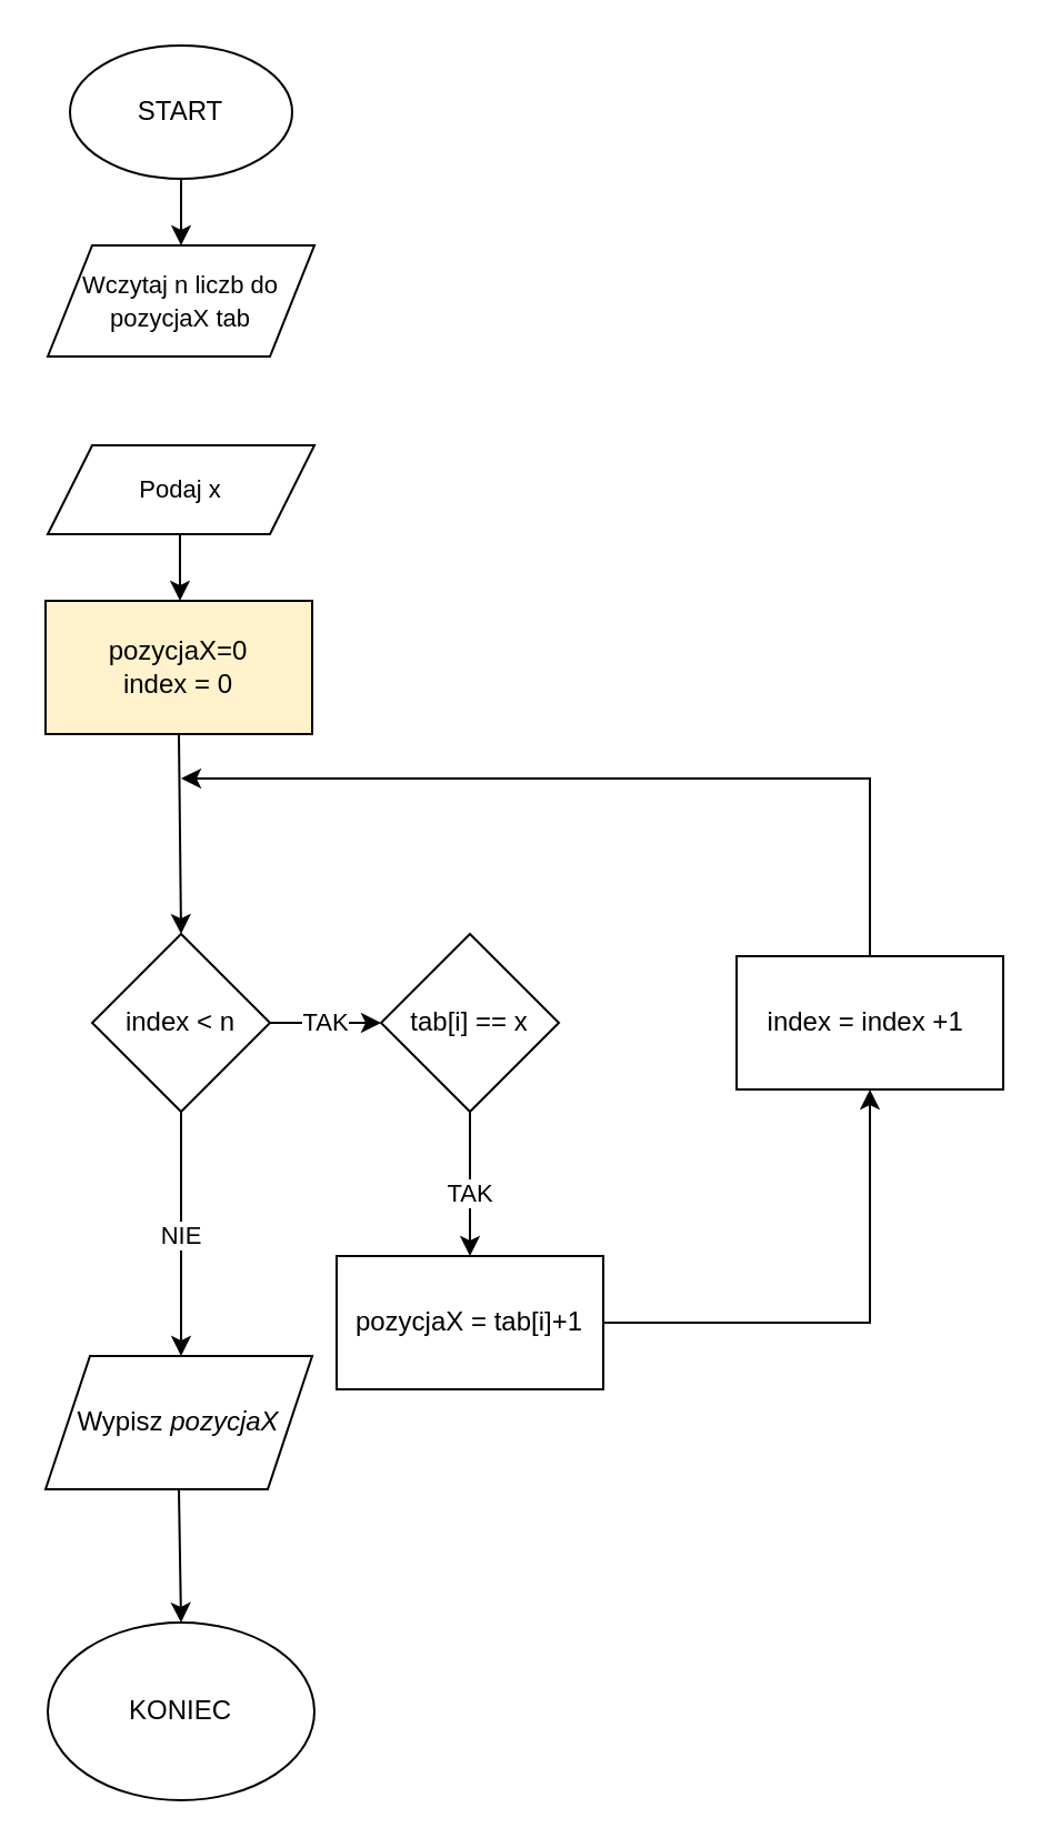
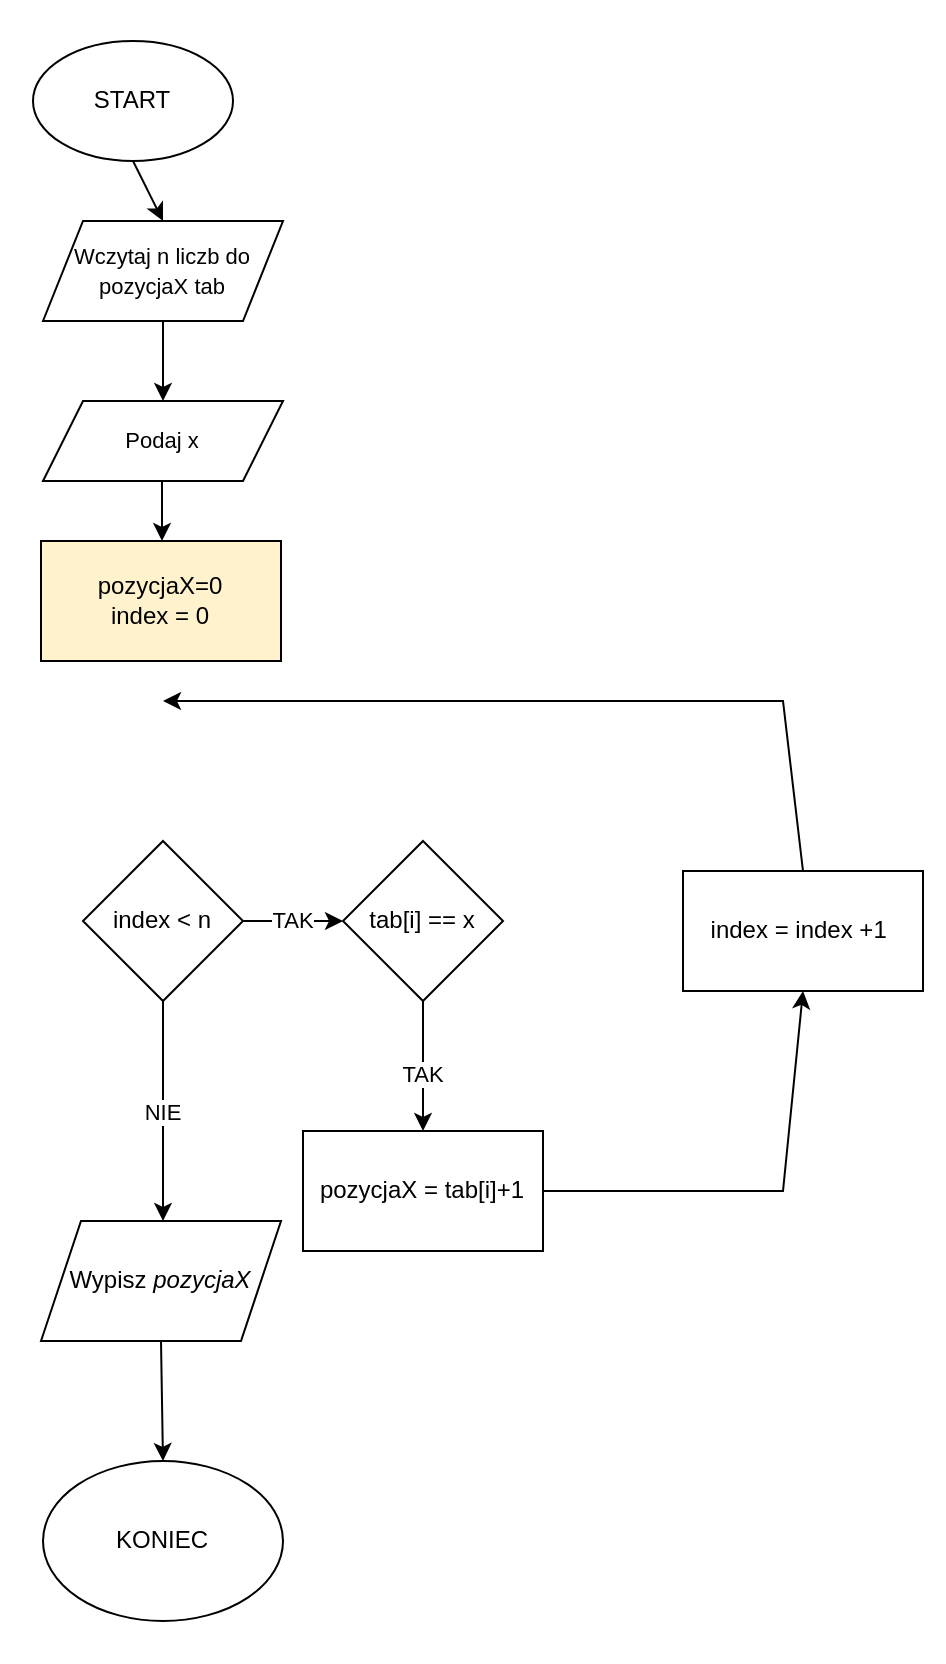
  <mxCell id="0" />
  <mxCell id="1" parent="0" />
- <mxCell id="2" value="START" style="ellipse;whiteSpace=wrap;html=1;" parent="1" vertex="1"><mxGeometry x="31" y="20" width="100" height="60" as="geometry" /></mxCell>
+ <mxCell id="2" value="START" style="ellipse;whiteSpace=wrap;html=1;" parent="1" vertex="1"><mxGeometry x="16" y="20" width="100" height="60" as="geometry" /></mxCell>
  <mxCell id="3" value="" style="endArrow=classic;html=1;rounded=0;exitX=0.5;exitY=1;exitDx=0;exitDy=0;" parent="1" source="2" edge="1"><mxGeometry width="50" height="50" relative="1" as="geometry"><mxPoint x="411" y="360" as="sourcePoint" /><mxPoint x="81" y="110" as="targetPoint" /></mxGeometry></mxCell>
  <mxCell id="4" value="&lt;font style=&quot;font-size: 11px;&quot;&gt;Wczytaj n liczb do pozycjaX tab&lt;/font&gt;" style="shape=parallelogram;perimeter=parallelogramPerimeter;whiteSpace=wrap;html=1;fixedSize=1;" parent="1" vertex="1"><mxGeometry x="21" y="110" width="120" height="50" as="geometry" /></mxCell>
  <mxCell id="5" value="" style="endArrow=classic;html=1;rounded=0;" parent="1" edge="1"><mxGeometry width="50" height="50" relative="1" as="geometry"><mxPoint x="81" y="220" as="sourcePoint" /><mxPoint x="80.5" y="270" as="targetPoint" /><Array as="points"><mxPoint x="80.5" y="230" /></Array></mxGeometry></mxCell>
  <mxCell id="6" value="pozycjaX=0&lt;br&gt;index = 0" style="rounded=0;whiteSpace=wrap;html=1;fillColor=#fff2cc;" parent="1" vertex="1"><mxGeometry x="20" y="270" width="120" height="60" as="geometry" /></mxCell>
  <mxCell id="7" value="index &amp;lt; n" style="rhombus;whiteSpace=wrap;html=1;" parent="1" vertex="1"><mxGeometry x="41" y="420" width="80" height="80" as="geometry" /></mxCell>
- <mxCell id="8" value="" style="endArrow=classic;html=1;rounded=0;exitX=0.5;exitY=1;exitDx=0;exitDy=0;entryX=0.5;entryY=0;entryDx=0;entryDy=0;" parent="1" source="6" target="7" edge="1"><mxGeometry width="50" height="50" relative="1" as="geometry"><mxPoint x="401" y="370" as="sourcePoint" /><mxPoint x="451" y="320" as="targetPoint" /></mxGeometry></mxCell>
  <mxCell id="9" value="KONIEC" style="ellipse;whiteSpace=wrap;html=1;" parent="1" vertex="1"><mxGeometry x="21" y="730" width="120" height="80" as="geometry" /></mxCell>
- <mxCell id="10" value="index = index +1&amp;nbsp;" style="rounded=0;whiteSpace=wrap;html=1;" parent="1" vertex="1"><mxGeometry x="331" y="430" width="120" height="60" as="geometry" /></mxCell>
+ <mxCell id="10" value="index = index +1&amp;nbsp;" style="rounded=0;whiteSpace=wrap;html=1;" parent="1" vertex="1"><mxGeometry x="341" y="435" width="120" height="60" as="geometry" /></mxCell>
  <mxCell id="11" value="TAK" style="endArrow=classic;html=1;rounded=0;exitX=1;exitY=0.5;exitDx=0;exitDy=0;" parent="1" source="7" edge="1"><mxGeometry width="50" height="50" relative="1" as="geometry"><mxPoint x="401" y="520" as="sourcePoint" /><mxPoint x="171" y="460" as="targetPoint" /><mxPoint as="offset" /></mxGeometry></mxCell>
  <mxCell id="12" value="" style="endArrow=classic;html=1;rounded=0;exitX=0.5;exitY=0;exitDx=0;exitDy=0;" parent="1" source="10" edge="1"><mxGeometry width="50" height="50" relative="1" as="geometry"><mxPoint x="401" y="520" as="sourcePoint" /><mxPoint x="81" y="350" as="targetPoint" /><Array as="points"><mxPoint x="391" y="350" /></Array></mxGeometry></mxCell>
  <mxCell id="13" value="tab[i] == x" style="rhombus;whiteSpace=wrap;html=1;" vertex="1" parent="1"><mxGeometry x="171" y="420" width="80" height="80" as="geometry" /></mxCell>
  <mxCell id="14" value="" style="endArrow=classic;html=1;rounded=0;exitX=0.5;exitY=1;exitDx=0;exitDy=0;entryX=0.5;entryY=0;entryDx=0;entryDy=0;" edge="1" parent="1" source="13"><mxGeometry width="50" height="50" relative="1" as="geometry"><mxPoint x="351" y="410" as="sourcePoint" /><mxPoint x="211" y="565" as="targetPoint" /><Array as="points"><mxPoint x="211" y="560" /></Array></mxGeometry></mxCell>
  <mxCell id="15" value="TAK" style="edgeLabel;html=1;align=center;verticalAlign=middle;resizable=0;points=[];" vertex="1" connectable="0" parent="14"><mxGeometry x="0.119" y="-1" relative="1" as="geometry"><mxPoint as="offset" /></mxGeometry></mxCell>
  <mxCell id="16" value="&lt;span style=&quot;font-size: 11px;&quot;&gt;Podaj x&lt;/span&gt;" style="shape=parallelogram;perimeter=parallelogramPerimeter;whiteSpace=wrap;html=1;fixedSize=1;" vertex="1" parent="1"><mxGeometry x="21" y="200" width="120" height="40" as="geometry" /></mxCell>
+ <mxCell id="17" value="" style="endArrow=classic;html=1;rounded=0;exitX=0.5;exitY=1;exitDx=0;exitDy=0;entryX=0.5;entryY=0;entryDx=0;entryDy=0;" edge="1" parent="1" source="4" target="16"><mxGeometry width="50" height="50" relative="1" as="geometry"><mxPoint x="351" y="290" as="sourcePoint" /><mxPoint x="401" y="240" as="targetPoint" /></mxGeometry></mxCell>
  <mxCell id="18" value="pozycjaX = tab[i]+1" style="rounded=0;whiteSpace=wrap;html=1;" vertex="1" parent="1"><mxGeometry x="151" y="565" width="120" height="60" as="geometry" /></mxCell>
  <mxCell id="19" value="" style="endArrow=classic;html=1;rounded=0;exitX=1;exitY=0.5;exitDx=0;exitDy=0;entryX=0.5;entryY=1;entryDx=0;entryDy=0;" edge="1" parent="1" source="18" target="10"><mxGeometry width="50" height="50" relative="1" as="geometry"><mxPoint x="351" y="500" as="sourcePoint" /><mxPoint x="401" y="450" as="targetPoint" /><Array as="points"><mxPoint x="391" y="595" /></Array></mxGeometry></mxCell>
  <mxCell id="20" value="" style="endArrow=classic;html=1;rounded=0;exitX=0.5;exitY=1;exitDx=0;exitDy=0;" edge="1" parent="1" source="7"><mxGeometry width="50" height="50" relative="1" as="geometry"><mxPoint x="351" y="500" as="sourcePoint" /><mxPoint x="81" y="610" as="targetPoint" /></mxGeometry></mxCell>
  <mxCell id="21" value="NIE" style="edgeLabel;html=1;align=center;verticalAlign=middle;resizable=0;points=[];" vertex="1" connectable="0" parent="20"><mxGeometry x="0.009" y="-1" relative="1" as="geometry"><mxPoint as="offset" /></mxGeometry></mxCell>
  <mxCell id="22" value="Wypisz &lt;i&gt;pozycjaX&lt;/i&gt;" style="shape=parallelogram;perimeter=parallelogramPerimeter;whiteSpace=wrap;html=1;fixedSize=1;" vertex="1" parent="1"><mxGeometry x="20" y="610" width="120" height="60" as="geometry" /></mxCell>
  <mxCell id="23" value="" style="endArrow=classic;html=1;rounded=0;exitX=0.5;exitY=1;exitDx=0;exitDy=0;" edge="1" parent="1" source="22"><mxGeometry width="50" height="50" relative="1" as="geometry"><mxPoint x="351" y="520" as="sourcePoint" /><mxPoint x="81" y="730" as="targetPoint" /></mxGeometry></mxCell>
